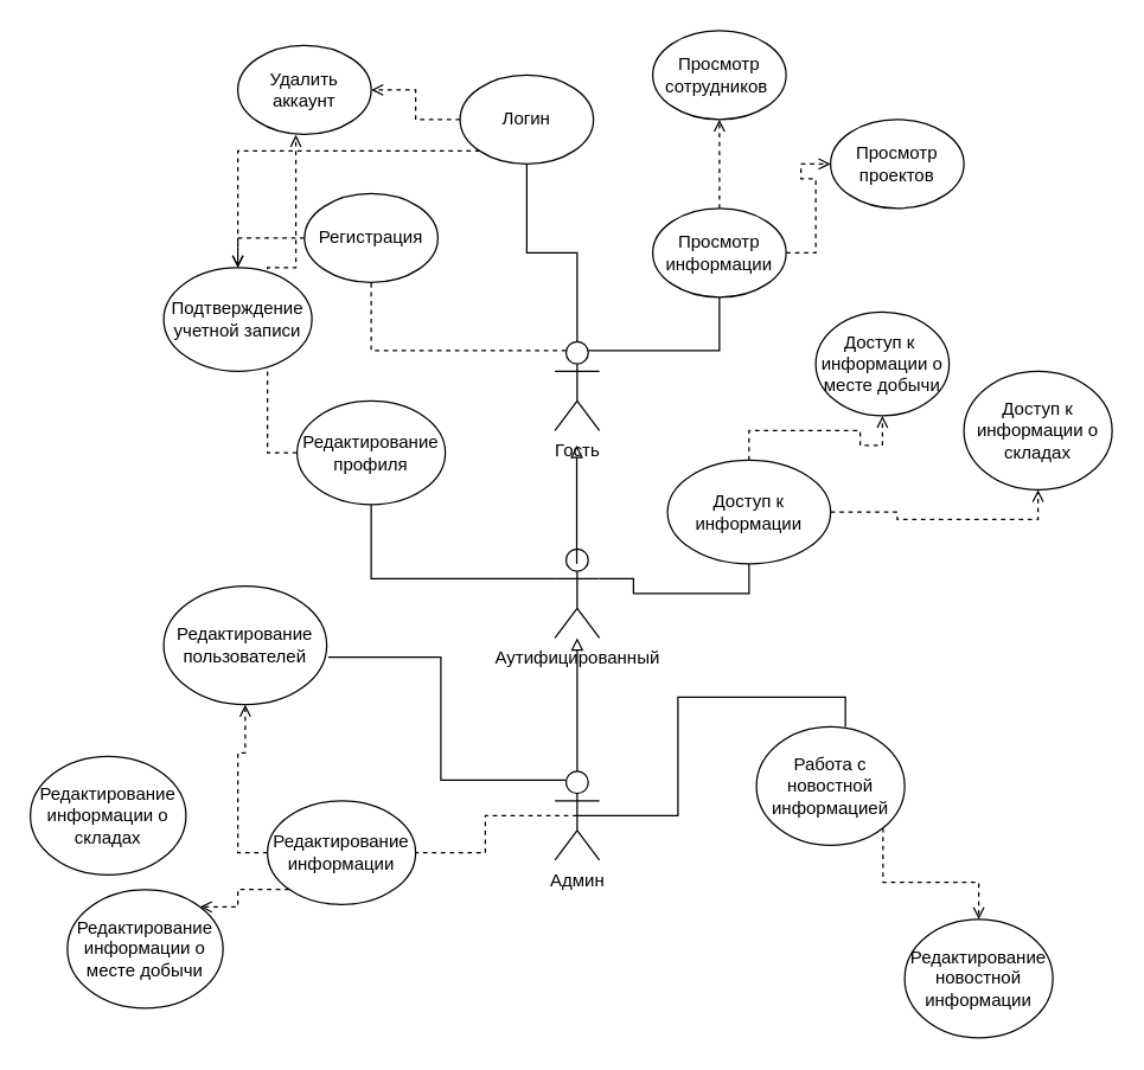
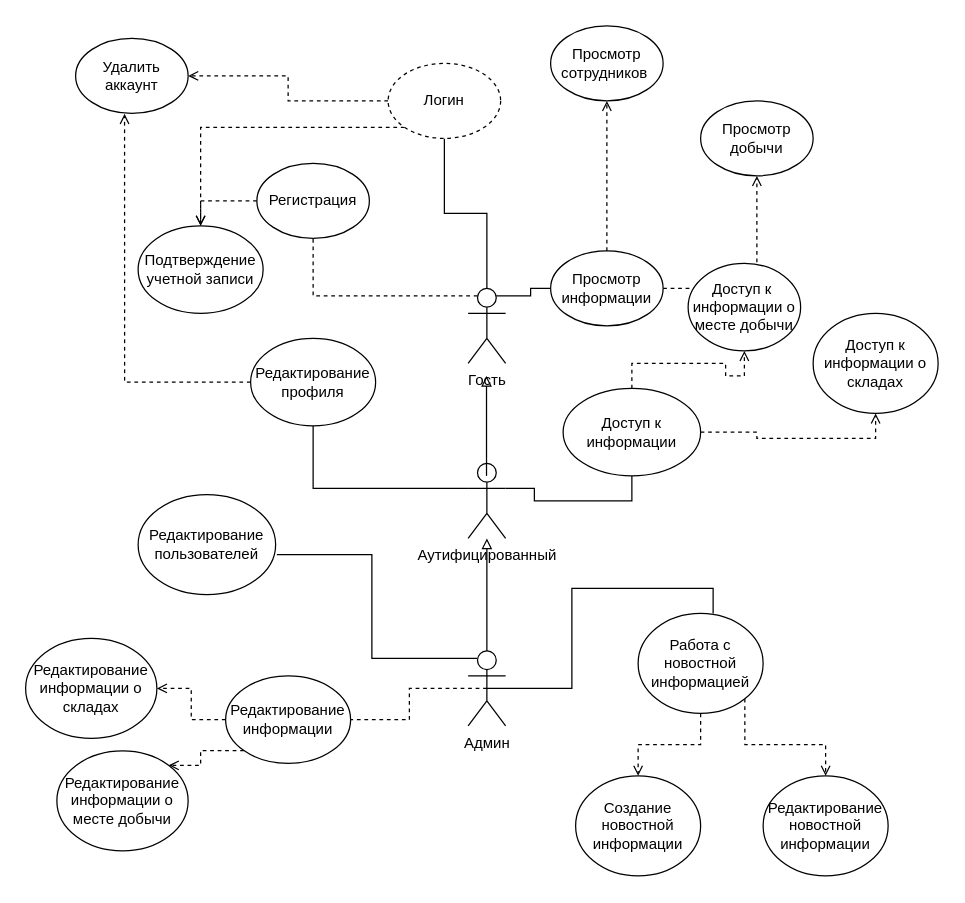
  <mxCell id="0" />
  <mxCell id="1" parent="0" />
  <mxCell id="2" style="edgeStyle=orthogonalEdgeStyle;rounded=0;orthogonalLoop=1;jettySize=auto;html=1;exitX=0.25;exitY=0.1;exitDx=0;exitDy=0;exitPerimeter=0;entryX=1.009;entryY=0.6;entryDx=0;entryDy=0;entryPerimeter=0;endArrow=none;endFill=0;" parent="1" source="5" target="27" edge="1"><mxGeometry relative="1" as="geometry" /></mxCell>
  <mxCell id="3" style="edgeStyle=orthogonalEdgeStyle;rounded=0;orthogonalLoop=1;jettySize=auto;html=1;exitX=0.5;exitY=0.5;exitDx=0;exitDy=0;exitPerimeter=0;endArrow=none;endFill=0;dashed=1;" parent="1" source="5" target="30" edge="1"><mxGeometry relative="1" as="geometry" /></mxCell>
  <mxCell id="4" style="edgeStyle=orthogonalEdgeStyle;rounded=0;orthogonalLoop=1;jettySize=auto;html=1;exitX=0.5;exitY=0.5;exitDx=0;exitDy=0;exitPerimeter=0;entryX=0.6;entryY=0;entryDx=0;entryDy=0;entryPerimeter=0;endArrow=none;endFill=0;" parent="1" source="5" target="43" edge="1"><mxGeometry relative="1" as="geometry" /></mxCell>
  <mxCell id="5" value="Админ" style="shape=umlActor;verticalLabelPosition=bottom;verticalAlign=top;html=1;outlineConnect=0;" parent="1" vertex="1"><mxGeometry x="374" y="520" width="30" height="60" as="geometry" /></mxCell>
  <mxCell id="6" style="edgeStyle=orthogonalEdgeStyle;rounded=0;orthogonalLoop=1;jettySize=auto;html=1;exitX=0;exitY=0.333;exitDx=0;exitDy=0;exitPerimeter=0;endArrow=none;endFill=0;" parent="1" source="8" target="25" edge="1"><mxGeometry relative="1" as="geometry" /></mxCell>
  <mxCell id="7" style="edgeStyle=orthogonalEdgeStyle;rounded=0;orthogonalLoop=1;jettySize=auto;html=1;entryX=0.5;entryY=1;entryDx=0;entryDy=0;exitX=1;exitY=0.333;exitDx=0;exitDy=0;exitPerimeter=0;endArrow=none;endFill=0;" parent="1" source="8" target="34" edge="1"><mxGeometry relative="1" as="geometry"><mxPoint x="440" y="400" as="sourcePoint" /></mxGeometry></mxCell>
  <mxCell id="8" value="Аутифицированный" style="shape=umlActor;verticalLabelPosition=bottom;verticalAlign=top;html=1;outlineConnect=0;" parent="1" vertex="1"><mxGeometry x="374" y="370" width="30" height="60" as="geometry" /></mxCell>
  <mxCell id="9" value="" style="edgeStyle=orthogonalEdgeStyle;rounded=0;orthogonalLoop=1;jettySize=auto;html=1;exitX=0.75;exitY=0.1;exitDx=0;exitDy=0;exitPerimeter=0;endArrow=none;endFill=0;" parent="1" source="12" target="22" edge="1"><mxGeometry relative="1" as="geometry" /></mxCell>
  <mxCell id="10" value="" style="edgeStyle=orthogonalEdgeStyle;rounded=0;orthogonalLoop=1;jettySize=auto;html=1;exitX=0.5;exitY=0;exitDx=0;exitDy=0;exitPerimeter=0;endArrow=none;endFill=0;" parent="1" source="12" target="19" edge="1"><mxGeometry relative="1" as="geometry"><mxPoint x="370" y="240" as="sourcePoint" /></mxGeometry></mxCell>
  <mxCell id="11" value="" style="edgeStyle=orthogonalEdgeStyle;rounded=0;orthogonalLoop=1;jettySize=auto;html=1;exitX=0.25;exitY=0.1;exitDx=0;exitDy=0;exitPerimeter=0;endArrow=none;endFill=0;dashed=1;" parent="1" source="12" target="16" edge="1"><mxGeometry relative="1" as="geometry" /></mxCell>
  <mxCell id="12" value="Гость" style="shape=umlActor;verticalLabelPosition=bottom;verticalAlign=top;html=1;outlineConnect=0;" parent="1" vertex="1"><mxGeometry x="374" y="230" width="30" height="60" as="geometry" /></mxCell>
  <mxCell id="13" value="" style="endArrow=block;html=1;rounded=0;exitX=0.5;exitY=0;exitDx=0;exitDy=0;exitPerimeter=0;endFill=0;" parent="1" source="5" target="8" edge="1"><mxGeometry width="50" height="50" relative="1" as="geometry"><mxPoint x="390" y="450" as="sourcePoint" /><mxPoint x="410" y="510" as="targetPoint" /></mxGeometry></mxCell>
  <mxCell id="14" value="" style="endArrow=block;html=1;rounded=0;exitX=0.5;exitY=0;exitDx=0;exitDy=0;exitPerimeter=0;endFill=0;" parent="1" edge="1"><mxGeometry width="50" height="50" relative="1" as="geometry"><mxPoint x="388.71" y="380" as="sourcePoint" /><mxPoint x="388.71" y="300" as="targetPoint" /></mxGeometry></mxCell>
  <mxCell id="15" style="edgeStyle=orthogonalEdgeStyle;rounded=0;orthogonalLoop=1;jettySize=auto;html=1;exitX=0;exitY=0.5;exitDx=0;exitDy=0;dashed=1;endArrow=open;endFill=0;" parent="1" source="16" target="38" edge="1"><mxGeometry relative="1" as="geometry" /></mxCell>
  <mxCell id="16" value="Регистрация" style="ellipse;whiteSpace=wrap;html=1;" parent="1" vertex="1"><mxGeometry x="205" y="130" width="90" height="60" as="geometry" /></mxCell>
  <mxCell id="17" value="" style="edgeStyle=orthogonalEdgeStyle;rounded=0;orthogonalLoop=1;jettySize=auto;html=1;dashed=1;endArrow=open;endFill=0;" parent="1" source="19" target="26" edge="1"><mxGeometry relative="1" as="geometry" /></mxCell>
  <mxCell id="18" style="edgeStyle=orthogonalEdgeStyle;rounded=0;orthogonalLoop=1;jettySize=auto;html=1;exitX=0;exitY=1;exitDx=0;exitDy=0;dashed=1;endArrow=open;endFill=0;" parent="1" source="19" target="38" edge="1"><mxGeometry relative="1" as="geometry" /></mxCell>
- <mxCell id="19" value="Логин" style="ellipse;whiteSpace=wrap;html=1;" parent="1" vertex="1"><mxGeometry x="310" y="50" width="90" height="60" as="geometry" /></mxCell>
+ <mxCell id="19" value="Логин" style="ellipse;whiteSpace=wrap;html=1;dashed=1;" parent="1" vertex="1"><mxGeometry x="310" y="50" width="90" height="60" as="geometry" /></mxCell>
  <mxCell id="20" value="" style="edgeStyle=orthogonalEdgeStyle;rounded=0;orthogonalLoop=1;jettySize=auto;html=1;dashed=1;endArrow=open;endFill=0;" parent="1" source="22" target="31" edge="1"><mxGeometry relative="1" as="geometry" /></mxCell>
  <mxCell id="21" value="" style="edgeStyle=orthogonalEdgeStyle;rounded=0;orthogonalLoop=1;jettySize=auto;html=1;dashed=1;endArrow=open;endFill=0;" parent="1" source="22" target="23" edge="1"><mxGeometry relative="1" as="geometry" /></mxCell>
- <mxCell id="22" value="Просмотр информации" style="ellipse;whiteSpace=wrap;html=1;" parent="1" vertex="1"><mxGeometry x="440" y="140" width="90" height="60" as="geometry" /></mxCell>
+ <mxCell id="22" value="Просмотр информации" style="ellipse;whiteSpace=wrap;html=1;" parent="1" vertex="1"><mxGeometry x="440" y="200" width="90" height="60" as="geometry" /></mxCell>
  <mxCell id="23" value="Просмотр сотрудников&amp;nbsp;" style="ellipse;whiteSpace=wrap;html=1;" parent="1" vertex="1"><mxGeometry x="440" y="20" width="90" height="60" as="geometry" /></mxCell>
  <mxCell id="24" style="edgeStyle=orthogonalEdgeStyle;rounded=0;orthogonalLoop=1;jettySize=auto;html=1;exitX=0;exitY=0.5;exitDx=0;exitDy=0;entryX=0.435;entryY=1.006;entryDx=0;entryDy=0;entryPerimeter=0;dashed=1;endArrow=open;endFill=0;" parent="1" source="25" target="26" edge="1"><mxGeometry relative="1" as="geometry" /></mxCell>
  <mxCell id="25" value="Редактирование профиля" style="ellipse;whiteSpace=wrap;html=1;" parent="1" vertex="1"><mxGeometry x="200" y="270" width="100" height="70" as="geometry" /></mxCell>
- <mxCell id="26" value="Удалить аккаунт" style="ellipse;whiteSpace=wrap;html=1;" parent="1" vertex="1"><mxGeometry x="160" y="30" width="90" height="60" as="geometry" /></mxCell>
+ <mxCell id="26" value="Удалить аккаунт" style="ellipse;whiteSpace=wrap;html=1;" parent="1" vertex="1"><mxGeometry x="60" y="30" width="90" height="60" as="geometry" /></mxCell>
  <mxCell id="27" value="Редактирование пользователей" style="ellipse;whiteSpace=wrap;html=1;" parent="1" vertex="1"><mxGeometry x="110" y="395" width="110" height="80" as="geometry" /></mxCell>
- <mxCell id="28" style="edgeStyle=orthogonalEdgeStyle;rounded=0;orthogonalLoop=1;jettySize=auto;html=1;exitX=0;exitY=0.5;exitDx=0;exitDy=0;dashed=1;endArrow=open;endFill=0;" parent="1" source="30" target="27" edge="1"><mxGeometry relative="1" as="geometry" /></mxCell>
+ <mxCell id="28" style="edgeStyle=orthogonalEdgeStyle;rounded=0;orthogonalLoop=1;jettySize=auto;html=1;exitX=0;exitY=0.5;exitDx=0;exitDy=0;entryX=1;entryY=0.5;entryDx=0;entryDy=0;dashed=1;endArrow=open;endFill=0;" parent="1" source="30" target="44" edge="1"><mxGeometry relative="1" as="geometry" /></mxCell>
  <mxCell id="29" style="edgeStyle=orthogonalEdgeStyle;rounded=0;orthogonalLoop=1;jettySize=auto;html=1;exitX=0;exitY=1;exitDx=0;exitDy=0;entryX=1;entryY=0;entryDx=0;entryDy=0;dashed=1;endArrow=open;endFill=0;" parent="1" source="30" target="45" edge="1"><mxGeometry relative="1" as="geometry" /></mxCell>
  <mxCell id="30" value="Редактирование информации" style="ellipse;whiteSpace=wrap;html=1;" parent="1" vertex="1"><mxGeometry x="180" y="540" width="100" height="70" as="geometry" /></mxCell>
- <mxCell id="31" value="Просмотр проектов" style="ellipse;whiteSpace=wrap;html=1;" parent="1" vertex="1"><mxGeometry x="560" y="80" width="90" height="60" as="geometry" /></mxCell>
+ <mxCell id="31" value="Просмотр добычи" style="ellipse;whiteSpace=wrap;html=1;" parent="1" vertex="1"><mxGeometry x="560" y="80" width="90" height="60" as="geometry" /></mxCell>
  <mxCell id="32" style="edgeStyle=orthogonalEdgeStyle;rounded=0;orthogonalLoop=1;jettySize=auto;html=1;exitX=0.5;exitY=0;exitDx=0;exitDy=0;entryX=0.5;entryY=1;entryDx=0;entryDy=0;dashed=1;endArrow=open;endFill=0;" parent="1" source="34" target="35" edge="1"><mxGeometry relative="1" as="geometry" /></mxCell>
  <mxCell id="33" style="edgeStyle=orthogonalEdgeStyle;rounded=0;orthogonalLoop=1;jettySize=auto;html=1;exitX=1;exitY=0.5;exitDx=0;exitDy=0;entryX=0.5;entryY=1;entryDx=0;entryDy=0;dashed=1;endArrow=open;endFill=0;" parent="1" source="34" target="36" edge="1"><mxGeometry relative="1" as="geometry" /></mxCell>
  <mxCell id="34" value="Доступ к информации" style="ellipse;whiteSpace=wrap;html=1;" parent="1" vertex="1"><mxGeometry x="450" y="310" width="110" height="70" as="geometry" /></mxCell>
  <mxCell id="35" value="Доступ к&amp;nbsp; информации о месте добычи" style="ellipse;whiteSpace=wrap;html=1;" parent="1" vertex="1"><mxGeometry x="550" y="210" width="90" height="70" as="geometry" /></mxCell>
  <mxCell id="36" value="Доступ к информации о складах" style="ellipse;whiteSpace=wrap;html=1;" parent="1" vertex="1"><mxGeometry x="650" y="250" width="100" height="80" as="geometry" /></mxCell>
+ <mxCell id="37" value="Создание новостной информации" style="ellipse;whiteSpace=wrap;html=1;" parent="1" vertex="1"><mxGeometry x="460" y="620" width="100" height="80" as="geometry" /></mxCell>
  <mxCell id="38" value="Подтверждение учетной записи" style="ellipse;whiteSpace=wrap;html=1;" parent="1" vertex="1"><mxGeometry x="110" y="180" width="100" height="70" as="geometry" /></mxCell>
  <mxCell id="39" style="edgeStyle=orthogonalEdgeStyle;rounded=0;orthogonalLoop=1;jettySize=auto;html=1;exitX=0.5;exitY=1;exitDx=0;exitDy=0;" parent="1" edge="1"><mxGeometry relative="1" as="geometry"><mxPoint x="362" y="700" as="sourcePoint" /><mxPoint x="362" y="700" as="targetPoint" /></mxGeometry></mxCell>
  <mxCell id="40" value="Редактирование новостной информации" style="ellipse;whiteSpace=wrap;html=1;" parent="1" vertex="1"><mxGeometry x="610" y="620" width="100" height="80" as="geometry" /></mxCell>
+ <mxCell id="41" style="edgeStyle=orthogonalEdgeStyle;rounded=0;orthogonalLoop=1;jettySize=auto;html=1;exitX=0.5;exitY=1;exitDx=0;exitDy=0;dashed=1;endArrow=open;endFill=0;" parent="1" source="43" target="37" edge="1"><mxGeometry relative="1" as="geometry" /></mxCell>
  <mxCell id="42" style="edgeStyle=orthogonalEdgeStyle;rounded=0;orthogonalLoop=1;jettySize=auto;html=1;exitX=1;exitY=1;exitDx=0;exitDy=0;dashed=1;endArrow=open;endFill=0;" parent="1" source="43" target="40" edge="1"><mxGeometry relative="1" as="geometry" /></mxCell>
  <mxCell id="43" value="Работа с новостной информацией" style="ellipse;whiteSpace=wrap;html=1;" parent="1" vertex="1"><mxGeometry x="510" y="490" width="100" height="80" as="geometry" /></mxCell>
  <mxCell id="44" value="Редактирование информации о складах" style="ellipse;whiteSpace=wrap;html=1;" parent="1" vertex="1"><mxGeometry x="20" y="510" width="105" height="80" as="geometry" /></mxCell>
  <mxCell id="45" value="Редактирование информации о месте добычи" style="ellipse;whiteSpace=wrap;html=1;" parent="1" vertex="1"><mxGeometry x="45" y="600" width="105" height="80" as="geometry" /></mxCell>
